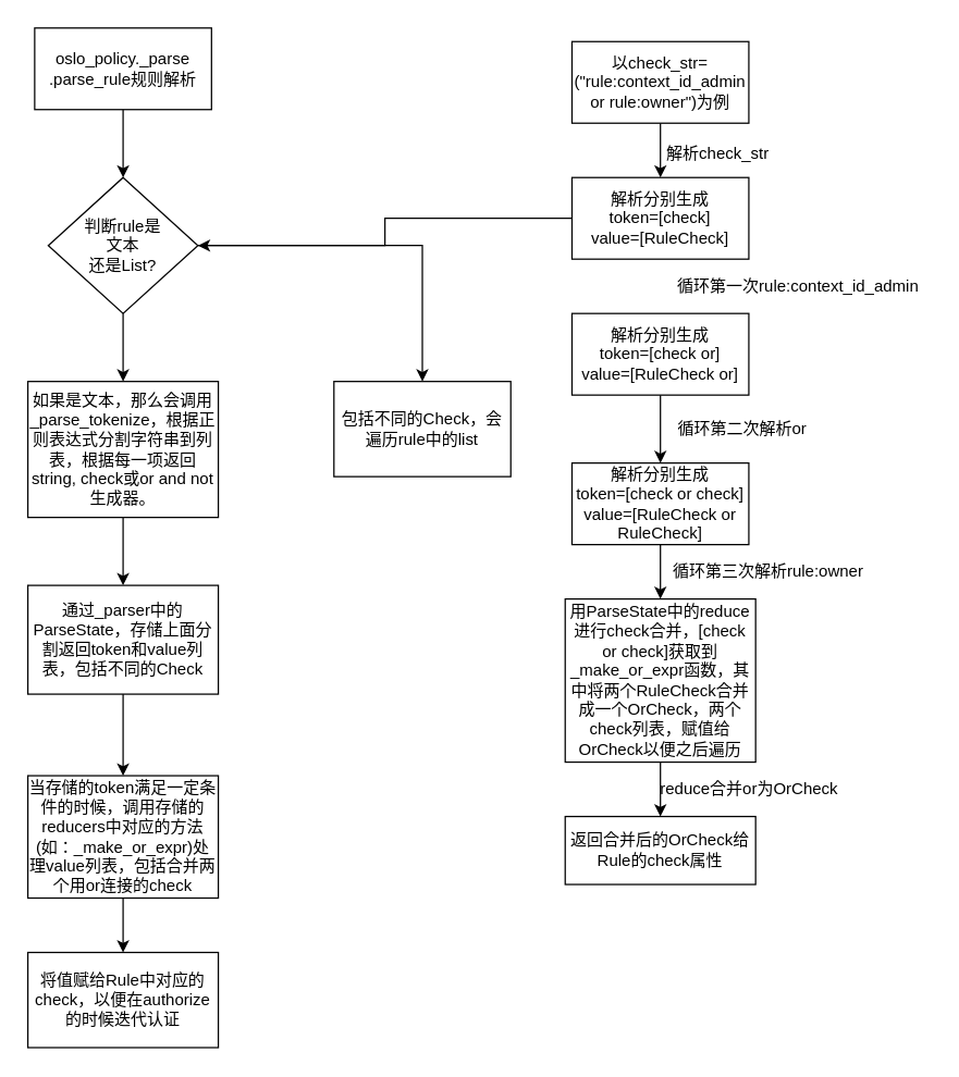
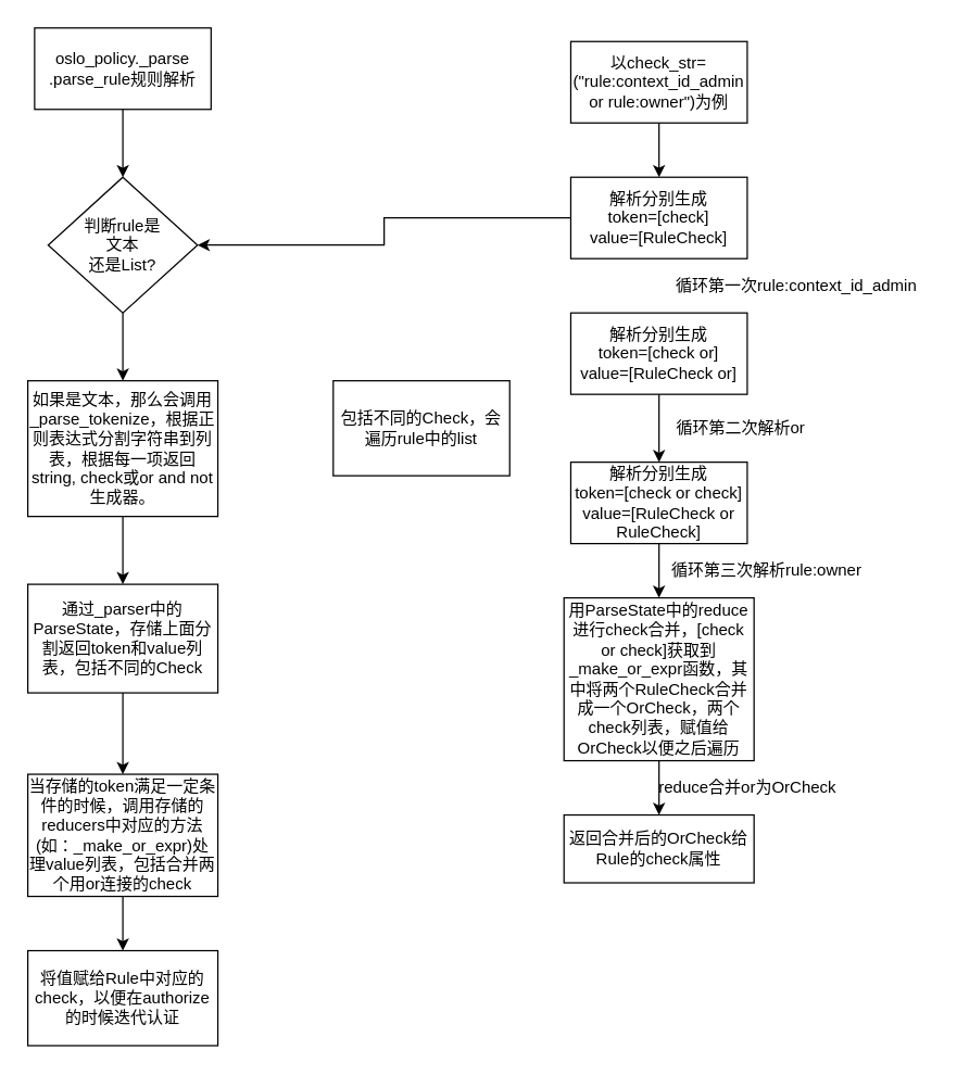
  <mxCell id="0" />
  <mxCell id="1" parent="0" />
  <mxCell id="2" value="" style="edgeStyle=orthogonalEdgeStyle;rounded=0;orthogonalLoop=1;jettySize=auto;html=1;" edge="1" parent="1" source="3" target="8"><mxGeometry relative="1" as="geometry" /></mxCell>
  <mxCell id="3" value="oslo_policy._parse&lt;br&gt;.parse_rule规则解析" style="rounded=0;whiteSpace=wrap;html=1;" vertex="1" parent="1"><mxGeometry x="25" y="20" width="130" height="60" as="geometry" /></mxCell>
  <mxCell id="4" value="" style="edgeStyle=orthogonalEdgeStyle;rounded=0;orthogonalLoop=1;jettySize=auto;html=1;" edge="1" parent="1" source="5" target="10"><mxGeometry relative="1" as="geometry" /></mxCell>
  <mxCell id="5" value="如果是文本，那么会调用_parse_tokenize，根据正则表达式分割字符串到列表，根据每一项返回string, check或or and not生成器。" style="rounded=0;whiteSpace=wrap;html=1;" vertex="1" parent="1"><mxGeometry x="20" y="280" width="140" height="100" as="geometry" /></mxCell>
  <mxCell id="6" value="" style="edgeStyle=orthogonalEdgeStyle;rounded=0;orthogonalLoop=1;jettySize=auto;html=1;" edge="1" parent="1" source="8" target="5"><mxGeometry relative="1" as="geometry" /></mxCell>
- <mxCell id="7" style="edgeStyle=orthogonalEdgeStyle;rounded=0;orthogonalLoop=1;jettySize=auto;html=1;entryX=0.5;entryY=0;entryDx=0;entryDy=0;" edge="1" parent="1" source="8" target="14"><mxGeometry relative="1" as="geometry" /></mxCell>
  <mxCell id="8" value="判断rule是&lt;br&gt;文本&lt;br&gt;还是List?" style="rhombus;whiteSpace=wrap;html=1;" vertex="1" parent="1"><mxGeometry x="35" y="130" width="110" height="100" as="geometry" /></mxCell>
  <mxCell id="9" value="" style="edgeStyle=orthogonalEdgeStyle;rounded=0;orthogonalLoop=1;jettySize=auto;html=1;" edge="1" parent="1" source="10" target="12"><mxGeometry relative="1" as="geometry" /></mxCell>
  <mxCell id="10" value="通过_parser中的ParseState，存储上面分割返回token和value列表，包括不同的Check" style="rounded=0;whiteSpace=wrap;html=1;" vertex="1" parent="1"><mxGeometry x="20" y="430" width="140" height="80" as="geometry" /></mxCell>
  <mxCell id="11" value="" style="edgeStyle=orthogonalEdgeStyle;rounded=0;orthogonalLoop=1;jettySize=auto;html=1;" edge="1" parent="1" source="12" target="13"><mxGeometry relative="1" as="geometry" /></mxCell>
  <mxCell id="12" value="当存储的token满足一定条件的时候，调用存储的reducers中对应的方法(如：_make_or_expr)处理value列表，包括合并两个用or连接的check" style="rounded=0;whiteSpace=wrap;html=1;" vertex="1" parent="1"><mxGeometry x="20" y="570" width="140" height="90" as="geometry" /></mxCell>
  <mxCell id="13" value="将值赋给Rule中对应的check，以便在authorize的时候迭代认证" style="rounded=0;whiteSpace=wrap;html=1;" vertex="1" parent="1"><mxGeometry x="20" y="700" width="140" height="70" as="geometry" /></mxCell>
  <mxCell id="14" value="包括不同的Check，会遍历rule中的list" style="rounded=0;whiteSpace=wrap;html=1;" vertex="1" parent="1"><mxGeometry x="245" y="280" width="130" height="70" as="geometry" /></mxCell>
  <mxCell id="15" value="" style="edgeStyle=orthogonalEdgeStyle;rounded=0;orthogonalLoop=1;jettySize=auto;html=1;" edge="1" parent="1" source="16" target="18"><mxGeometry relative="1" as="geometry" /></mxCell>
  <mxCell id="16" value="以check_str=(&quot;rule:context_id_admin or rule:owner&quot;)为例" style="rounded=0;whiteSpace=wrap;html=1;" vertex="1" parent="1"><mxGeometry x="420" y="30" width="130" height="60" as="geometry" /></mxCell>
  <mxCell id="17" value="" style="edgeStyle=orthogonalEdgeStyle;rounded=0;orthogonalLoop=1;jettySize=auto;html=1;" edge="1" parent="1" source="18" target="8"><mxGeometry relative="1" as="geometry" /></mxCell>
  <mxCell id="18" value="解析分别生成&lt;br&gt;token=[check]&lt;br&gt;value=[RuleCheck]" style="rounded=0;whiteSpace=wrap;html=1;" vertex="1" parent="1"><mxGeometry x="420" y="130" width="130" height="60" as="geometry" /></mxCell>
  <mxCell id="19" value="" style="edgeStyle=orthogonalEdgeStyle;rounded=0;orthogonalLoop=1;jettySize=auto;html=1;" edge="1" parent="1" source="20" target="22"><mxGeometry relative="1" as="geometry" /></mxCell>
  <mxCell id="20" value="解析分别生成&lt;br&gt;token=[check or]&lt;br&gt;value=[RuleCheck or]" style="rounded=0;whiteSpace=wrap;html=1;" vertex="1" parent="1"><mxGeometry x="420" y="230" width="130" height="60" as="geometry" /></mxCell>
  <mxCell id="21" value="" style="edgeStyle=orthogonalEdgeStyle;rounded=0;orthogonalLoop=1;jettySize=auto;html=1;" edge="1" parent="1" source="22" target="24"><mxGeometry relative="1" as="geometry" /></mxCell>
  <mxCell id="22" value="解析分别生成&lt;br&gt;token=[check or check]&lt;br&gt;value=[RuleCheck or RuleCheck]" style="rounded=0;whiteSpace=wrap;html=1;" vertex="1" parent="1"><mxGeometry x="420" y="340" width="130" height="60" as="geometry" /></mxCell>
  <mxCell id="23" value="" style="edgeStyle=orthogonalEdgeStyle;rounded=0;orthogonalLoop=1;jettySize=auto;html=1;" edge="1" parent="1" source="24" target="25"><mxGeometry relative="1" as="geometry" /></mxCell>
  <mxCell id="24" value="用ParseState中的reduce进行check合并，[check or check]获取到_make_or_expr函数，其中将两个RuleCheck合并成一个OrCheck，两个check列表，赋值给OrCheck以便之后遍历" style="rounded=0;whiteSpace=wrap;html=1;" vertex="1" parent="1"><mxGeometry x="415" y="440" width="140" height="120" as="geometry" /></mxCell>
  <mxCell id="25" value="返回合并后的OrCheck给Rule的check属性" style="rounded=0;whiteSpace=wrap;html=1;" vertex="1" parent="1"><mxGeometry x="415" y="600" width="140" height="50" as="geometry" /></mxCell>
- <mxCell id="26" value="解析check_str" style="text;html=1;align=center;verticalAlign=middle;resizable=0;points=[];autosize=1;strokeColor=none;fillColor=none;" vertex="1" parent="1"><mxGeometry x="480" y="100" width="93" height="26" as="geometry" /></mxCell>
  <mxCell id="27" value="循环第一次rule:context_id_admin" style="text;html=1;align=center;verticalAlign=middle;resizable=0;points=[];autosize=1;strokeColor=none;fillColor=none;" vertex="1" parent="1"><mxGeometry x="488" y="197" width="195" height="26" as="geometry" /></mxCell>
  <mxCell id="28" value="循环第二次解析or" style="text;html=1;align=center;verticalAlign=middle;resizable=0;points=[];autosize=1;strokeColor=none;fillColor=none;" vertex="1" parent="1"><mxGeometry x="488" y="302" width="113" height="26" as="geometry" /></mxCell>
  <mxCell id="29" value="循环第三次解析rule:owner" style="text;html=1;align=center;verticalAlign=middle;resizable=0;points=[];autosize=1;strokeColor=none;fillColor=none;" vertex="1" parent="1"><mxGeometry x="485" y="407" width="158" height="26" as="geometry" /></mxCell>
  <mxCell id="30" value="reduce合并or为OrCheck" style="text;html=1;align=center;verticalAlign=middle;resizable=0;points=[];autosize=1;strokeColor=none;fillColor=none;" vertex="1" parent="1"><mxGeometry x="475" y="567" width="149" height="26" as="geometry" /></mxCell>
